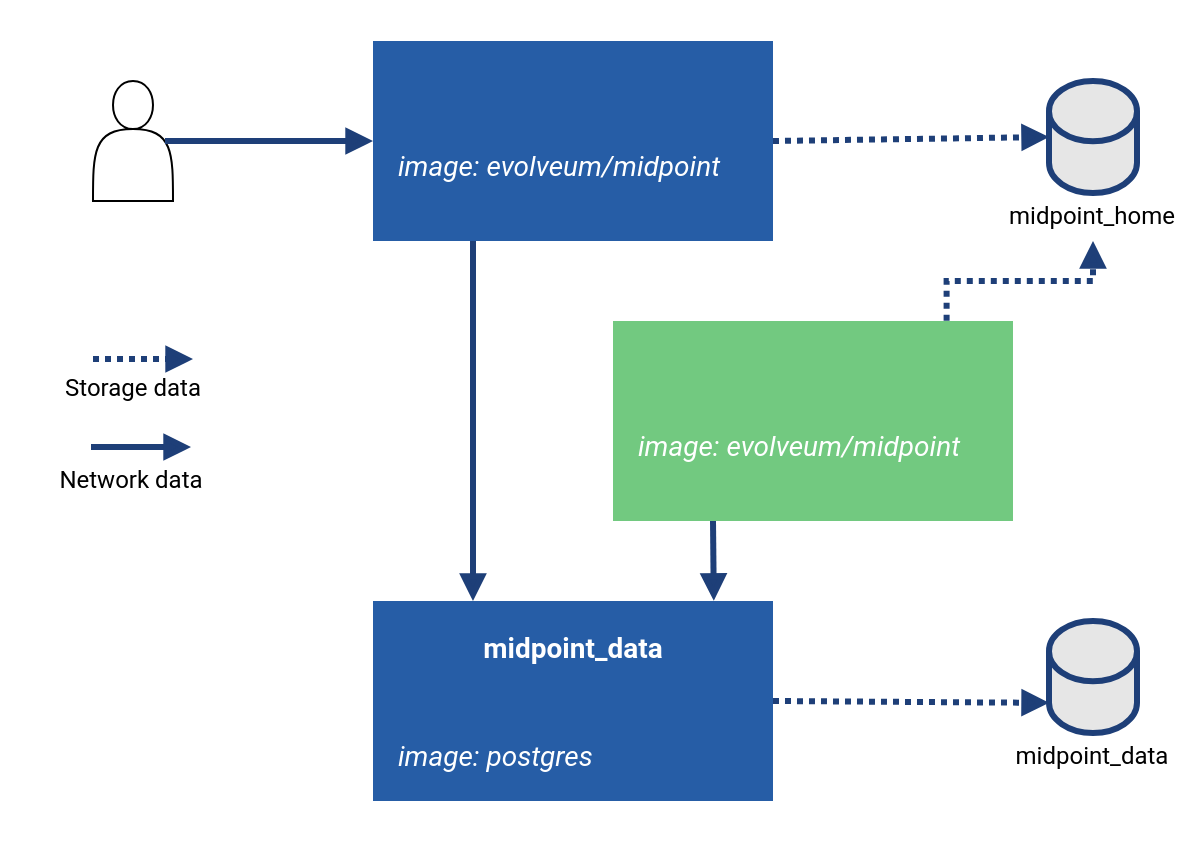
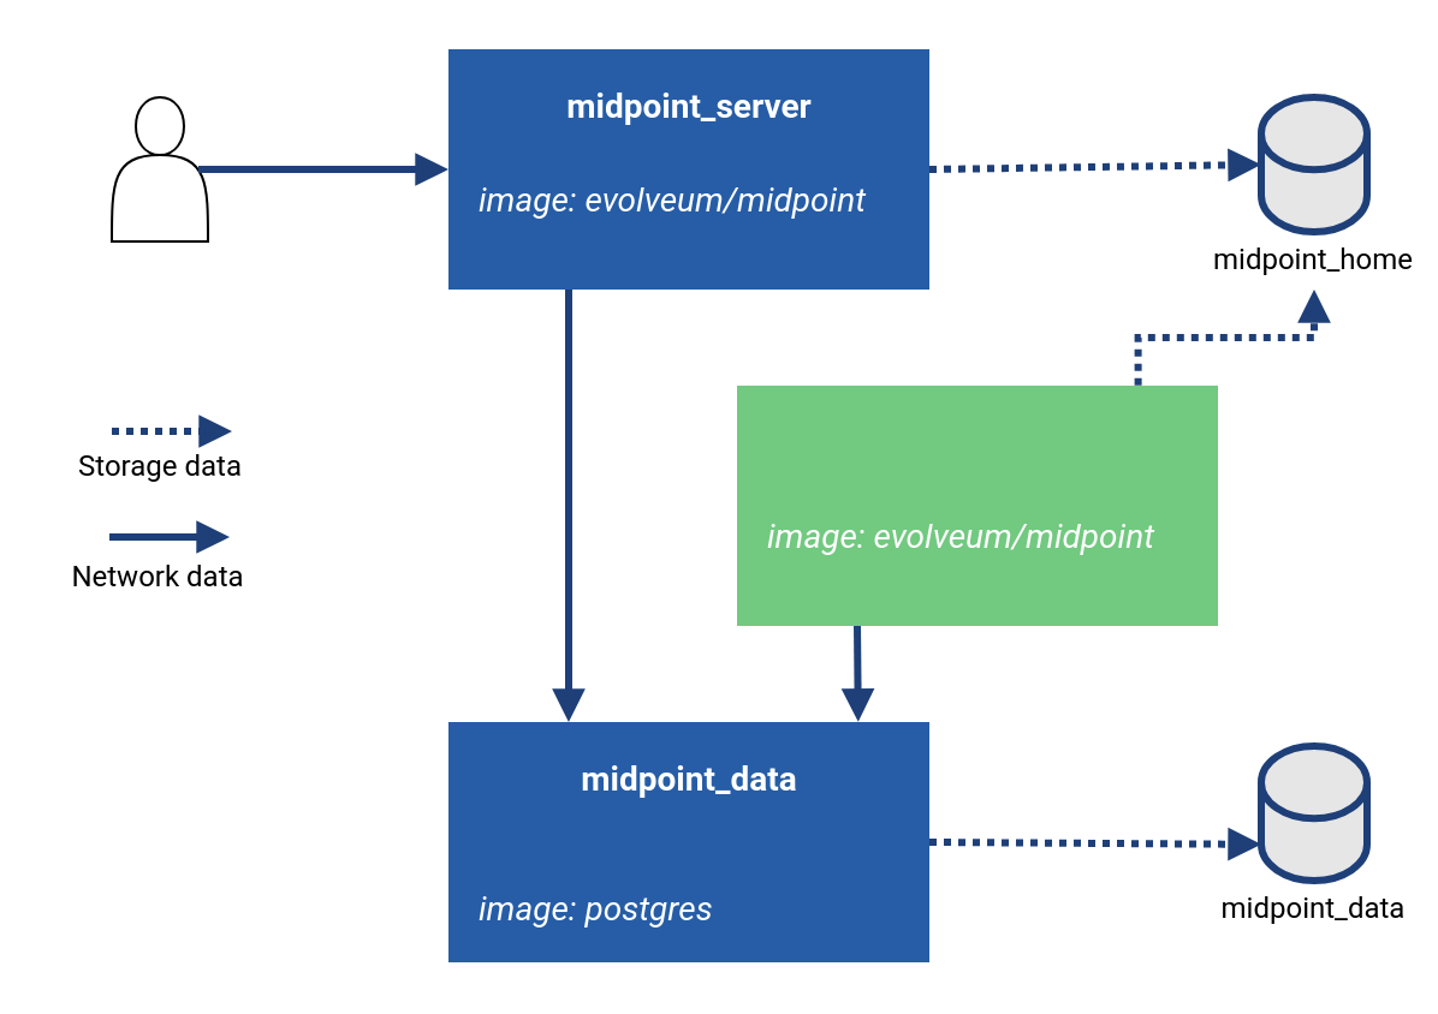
  <mxCell id="0" />
  <mxCell id="1" parent="0" />
  <mxCell id="2" value="" style="group;fontSize=16;fontStyle=1" parent="1" vertex="1" connectable="0"><mxGeometry x="186" y="20" width="200" height="100" as="geometry" /></mxCell>
  <mxCell id="3" value="" style="rounded=0;whiteSpace=wrap;html=1;strokeWidth=2;perimeterSpacing=0;glass=0;strokeColor=none;fillColor=#265DA6;" parent="2" vertex="1"><mxGeometry width="200" height="100" as="geometry" /></mxCell>
  <mxCell id="4" value="image: evolveum/midpoint" style="text;html=1;strokeColor=none;fillColor=none;align=left;verticalAlign=middle;whiteSpace=wrap;rounded=0;glass=0;fontFamily=Roboto;fontSource=https%3A%2F%2Ffonts.googleapis.com%2Fcss%3Ffamily%3DRoboto;fontSize=14;fontColor=#FFFFFF;fontStyle=2" parent="2" vertex="1"><mxGeometry x="10.526" y="50" width="178.947" height="25" as="geometry" /></mxCell>
+ <mxCell id="5" value="midpoint_server" style="text;html=1;strokeColor=none;fillColor=none;align=center;verticalAlign=middle;whiteSpace=wrap;rounded=0;glass=0;fontFamily=Roboto;fontSource=https%3A%2F%2Ffonts.googleapis.com%2Fcss2%3Ffamily%3DRoboto%3Aital%2Cwght%401%2C300%26display%3Dswapp;fontSize=14;fontColor=#FFFFFF;fontStyle=1" parent="2" vertex="1"><mxGeometry x="10.526" y="11.25" width="178.947" height="25" as="geometry" /></mxCell>
  <mxCell id="6" value="" style="group;fontSize=14;" parent="1" vertex="1" connectable="0"><mxGeometry x="186" y="300" width="200" height="100" as="geometry" /></mxCell>
  <mxCell id="7" value="" style="rounded=0;whiteSpace=wrap;html=1;strokeWidth=2;perimeterSpacing=0;glass=0;strokeColor=none;fillColor=#265DA6;" parent="6" vertex="1"><mxGeometry width="200" height="100" as="geometry" /></mxCell>
  <mxCell id="8" value="image: postgres" style="text;html=1;strokeColor=none;fillColor=none;align=left;verticalAlign=middle;whiteSpace=wrap;rounded=0;glass=0;fontFamily=Roboto;fontSource=https%3A%2F%2Ffonts.googleapis.com%2Fcss%3Ffamily%3DRoboto;fontSize=14;fontColor=#FFFFFF;fontStyle=2" parent="6" vertex="1"><mxGeometry x="10.526" y="65" width="178.947" height="25" as="geometry" /></mxCell>
  <mxCell id="9" value="midpoint_data" style="text;html=1;strokeColor=none;fillColor=none;align=center;verticalAlign=middle;whiteSpace=wrap;rounded=0;glass=0;fontFamily=Roboto;fontSource=https%3A%2F%2Ffonts.googleapis.com%2Fcss2%3Ffamily%3DRoboto%3Aital%2Cwght%401%2C300%26display%3Dswapp;fontSize=14;fontColor=#FFFFFF;fontStyle=1" parent="6" vertex="1"><mxGeometry x="10.526" y="11.25" width="178.947" height="25" as="geometry" /></mxCell>
  <mxCell id="10" value="" style="group;" parent="1" vertex="1" connectable="0"><mxGeometry x="306" y="160" width="200" height="100" as="geometry" /></mxCell>
  <mxCell id="11" value="" style="rounded=0;whiteSpace=wrap;html=1;strokeWidth=2;perimeterSpacing=0;glass=0;strokeColor=none;fillColor=#37B34A;opacity=70;" parent="10" vertex="1"><mxGeometry width="200" height="100" as="geometry" /></mxCell>
  <mxCell id="12" value="&lt;div style=&quot;font-size: 14px;&quot;&gt;image: evolveum/midpoint&lt;/div&gt;" style="text;html=1;strokeColor=none;fillColor=none;align=left;verticalAlign=middle;whiteSpace=wrap;rounded=0;glass=0;fontFamily=Roboto;fontSource=https%3A%2F%2Ffonts.googleapis.com%2Fcss%3Ffamily%3DRoboto;fontSize=14;fontColor=#FFFFFF;fontStyle=2" parent="10" vertex="1"><mxGeometry x="10.526" y="50" width="178.947" height="25" as="geometry" /></mxCell>
  <mxCell id="13" value="" style="group" parent="1" vertex="1" connectable="0"><mxGeometry x="516" y="310" width="60" height="80" as="geometry" /></mxCell>
  <mxCell id="14" value="" style="shape=cylinder3;whiteSpace=wrap;html=1;boundedLbl=1;backgroundOutline=1;size=15.069;rounded=0;glass=0;fontFamily=Roboto;fontSource=https%3A%2F%2Ffonts.googleapis.com%2Fcss2%3Ffamily%3DRoboto%3Aital%2Cwght%401%2C300%26display%3Dswapp;fontSize=11;fontColor=#1E3F78;strokeColor=#1E3F78;strokeWidth=3;fillColor=#E6E6E6;align=left;sketch=0;shadow=0;" parent="13" vertex="1"><mxGeometry x="8.0" width="44.0" height="56" as="geometry" /></mxCell>
  <mxCell id="15" value="midpoint_data" style="whiteSpace=wrap;html=1;fontFamily=Roboto;fontSource=https%3A%2F%2Ffonts.googleapis.com%2Fcss%3Ffamily%3DRoboto;strokeColor=none;fillColor=none;" parent="13" vertex="1"><mxGeometry y="56" width="60" height="24" as="geometry" /></mxCell>
  <mxCell id="16" value="" style="group" parent="1" vertex="1" connectable="0"><mxGeometry x="516" y="40" width="60" height="80" as="geometry" /></mxCell>
  <mxCell id="17" value="" style="shape=cylinder3;whiteSpace=wrap;html=1;boundedLbl=1;backgroundOutline=1;size=15.069;rounded=0;glass=0;fontFamily=Roboto;fontSource=https%3A%2F%2Ffonts.googleapis.com%2Fcss2%3Ffamily%3DRoboto%3Aital%2Cwght%401%2C300%26display%3Dswapp;fontSize=11;fontColor=#1E3F78;strokeColor=#1E3F78;strokeWidth=3;fillColor=#E6E6E6;align=left;sketch=0;shadow=0;" parent="16" vertex="1"><mxGeometry x="8" width="44" height="56" as="geometry" /></mxCell>
  <mxCell id="18" value="midpoint_home" style="whiteSpace=wrap;html=1;fontFamily=Roboto;fontSource=https%3A%2F%2Ffonts.googleapis.com%2Fcss%3Ffamily%3DRoboto;strokeColor=none;fillColor=none;" parent="16" vertex="1"><mxGeometry y="56" width="60" height="24" as="geometry" /></mxCell>
  <mxCell id="19" value="" style="endArrow=block;html=1;strokeWidth=3;strokeColor=#1E3F78;endFill=1;rounded=0;exitX=0.25;exitY=1;exitDx=0;exitDy=0;entryX=0.852;entryY=-0.001;entryDx=0;entryDy=0;entryPerimeter=0;" parent="1" source="11" target="7" edge="1"><mxGeometry width="50" height="50" relative="1" as="geometry"><mxPoint x="406" y="260" as="sourcePoint" /><mxPoint x="456" y="210" as="targetPoint" /></mxGeometry></mxCell>
  <mxCell id="20" value="" style="edgeStyle=elbowEdgeStyle;elbow=vertical;endArrow=block;html=1;fontFamily=Roboto;fontSource=https%3A%2F%2Ffonts.googleapis.com%2Fcss2%3Ffamily%3DRoboto%3Aital%2Cwght%401%2C300%26display%3Dswapp;fontSize=9;fontColor=#FFFFFF;strokeColor=#1E3F78;strokeWidth=3;dashed=1;dashPattern=1 1;endFill=1;rounded=0;exitX=0.834;exitY=-0.001;exitDx=0;exitDy=0;exitPerimeter=0;entryX=0.5;entryY=1;entryDx=0;entryDy=0;" parent="1" source="11" target="18" edge="1"><mxGeometry width="50" height="50" relative="1" as="geometry"><mxPoint x="566" y="210" as="sourcePoint" /><mxPoint x="616" y="160" as="targetPoint" /></mxGeometry></mxCell>
  <mxCell id="21" value="" style="endArrow=block;html=1;strokeWidth=3;strokeColor=#1E3F78;endFill=1;dashed=1;dashPattern=1 1;rounded=0;exitX=1;exitY=0.5;exitDx=0;exitDy=0;entryX=0;entryY=1;entryDx=0;entryDy=-15.069;entryPerimeter=0;" parent="1" source="7" target="14" edge="1"><mxGeometry width="50" height="50" relative="1" as="geometry"><mxPoint x="406" y="260" as="sourcePoint" /><mxPoint x="456" y="210" as="targetPoint" /></mxGeometry></mxCell>
  <mxCell id="22" value="" style="endArrow=block;html=1;strokeWidth=3;strokeColor=#1E3F78;endFill=1;dashed=1;dashPattern=1 1;rounded=0;exitX=1;exitY=0.5;exitDx=0;exitDy=0;entryX=0;entryY=0.5;entryDx=0;entryDy=0;entryPerimeter=0;" parent="1" source="3" target="17" edge="1"><mxGeometry width="50" height="50" relative="1" as="geometry"><mxPoint x="466" y="30" as="sourcePoint" /><mxPoint x="516" y="-20" as="targetPoint" /></mxGeometry></mxCell>
  <mxCell id="23" value="" style="endArrow=block;html=1;strokeWidth=3;strokeColor=#1E3F78;endFill=1;rounded=0;exitX=0.25;exitY=1;exitDx=0;exitDy=0;entryX=0.25;entryY=0;entryDx=0;entryDy=0;entryPerimeter=0;" parent="1" source="3" target="7" edge="1"><mxGeometry width="50" height="50" relative="1" as="geometry"><mxPoint x="106" y="235" as="sourcePoint" /><mxPoint x="156" y="185" as="targetPoint" /></mxGeometry></mxCell>
  <mxCell id="24" value="" style="shape=actor;whiteSpace=wrap;html=1;" parent="1" vertex="1"><mxGeometry x="46" y="40" width="40" height="60" as="geometry" /></mxCell>
  <mxCell id="25" value="" style="endArrow=block;html=1;strokeWidth=3;strokeColor=#1E3F78;endFill=1;rounded=0;exitX=0.9;exitY=0.5;exitDx=0;exitDy=0;exitPerimeter=0;entryX=0;entryY=0.5;entryDx=0;entryDy=0;" parent="1" source="24" target="3" edge="1"><mxGeometry width="50" height="50" relative="1" as="geometry"><mxPoint x="56" y="200" as="sourcePoint" /><mxPoint x="106" y="150" as="targetPoint" /></mxGeometry></mxCell>
  <mxCell id="26" value="" style="endArrow=block;html=1;strokeWidth=3;strokeColor=#1E3F78;endFill=1;dashed=1;dashPattern=1 1;rounded=0;" parent="1" edge="1"><mxGeometry width="50" height="50" relative="1" as="geometry"><mxPoint x="46" y="179" as="sourcePoint" /><mxPoint x="96" y="179" as="targetPoint" /></mxGeometry></mxCell>
  <mxCell id="27" value="&lt;div&gt;Storage data&lt;br&gt;&lt;/div&gt;" style="text;html=1;align=center;verticalAlign=middle;resizable=0;points=[];autosize=1;strokeColor=none;fillColor=none;fontFamily=Roboto;fontSource=https%3A%2F%2Ffonts.googleapis.com%2Fcss%3Ffamily%3DRoboto;" parent="1" vertex="1"><mxGeometry x="21" y="179" width="90" height="30" as="geometry" /></mxCell>
  <mxCell id="28" value="" style="endArrow=block;html=1;strokeWidth=3;strokeColor=#1E3F78;endFill=1;rounded=0;" parent="1" edge="1"><mxGeometry width="50" height="50" relative="1" as="geometry"><mxPoint x="45" y="223" as="sourcePoint" /><mxPoint x="95" y="223" as="targetPoint" /></mxGeometry></mxCell>
  <mxCell id="29" value="&lt;div&gt;Network data&lt;br&gt;&lt;/div&gt;" style="text;html=1;align=center;verticalAlign=middle;resizable=0;points=[];autosize=1;strokeColor=none;fillColor=none;fontFamily=Roboto;fontSource=https%3A%2F%2Ffonts.googleapis.com%2Fcss%3Ffamily%3DRoboto;" parent="1" vertex="1"><mxGeometry x="20" y="227" width="90" height="26" as="geometry" /></mxCell>
